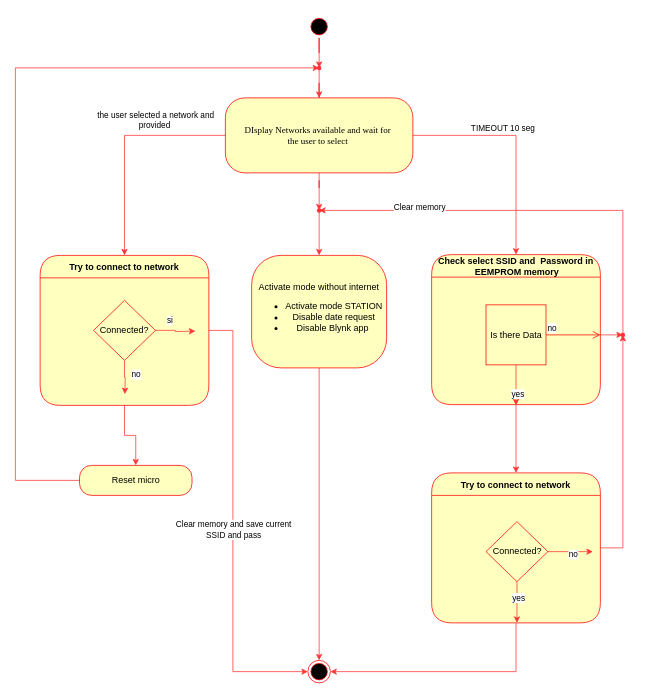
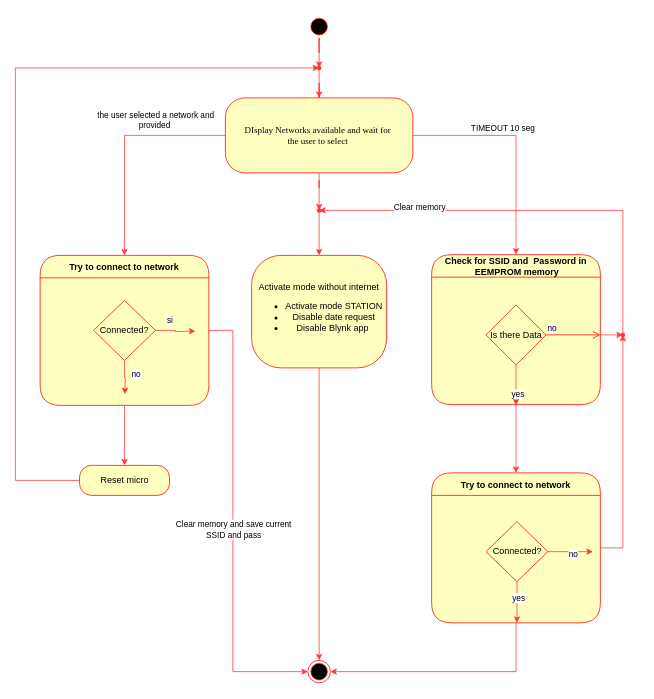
  <mxCell id="0" />
  <mxCell id="1" parent="0" />
  <mxCell id="2" style="edgeStyle=orthogonalEdgeStyle;rounded=0;orthogonalLoop=1;jettySize=auto;html=1;fontColor=#FF3333;strokeColor=#FF3333;" edge="1" parent="1" source="3" target="41"><mxGeometry relative="1" as="geometry" /></mxCell>
  <mxCell id="3" value="" style="ellipse;html=1;shape=startState;fillColor=#000000;strokeColor=#ff0000;rounded=1;shadow=0;comic=0;labelBackgroundColor=none;fontFamily=Verdana;fontSize=12;fontColor=#000000;align=center;direction=south;" parent="1" vertex="1"><mxGeometry x="410" y="20" width="30" height="30" as="geometry" /></mxCell>
  <mxCell id="4" style="edgeStyle=orthogonalEdgeStyle;rounded=0;orthogonalLoop=1;jettySize=auto;html=1;entryX=0.5;entryY=0;entryDx=0;entryDy=0;strokeColor=#FF3333;" edge="1" parent="1" source="9" target="34"><mxGeometry relative="1" as="geometry" /></mxCell>
  <mxCell id="5" value="the user selected a network and&lt;br&gt;provided&amp;nbsp;" style="edgeLabel;html=1;align=center;verticalAlign=middle;resizable=0;points=[];" vertex="1" connectable="0" parent="4"><mxGeometry x="0.185" relative="1" as="geometry"><mxPoint x="41" y="-60" as="offset" /></mxGeometry></mxCell>
  <mxCell id="6" style="edgeStyle=orthogonalEdgeStyle;rounded=0;orthogonalLoop=1;jettySize=auto;html=1;entryX=0.5;entryY=0;entryDx=0;entryDy=0;strokeColor=#FF3333;" edge="1" parent="1" source="9" target="17"><mxGeometry relative="1" as="geometry" /></mxCell>
  <mxCell id="7" value="TIMEOUT 10 seg" style="edgeLabel;html=1;align=center;verticalAlign=middle;resizable=0;points=[];" vertex="1" connectable="0" parent="6"><mxGeometry x="0.174" y="1" relative="1" as="geometry"><mxPoint x="-19" y="-47" as="offset" /></mxGeometry></mxCell>
  <mxCell id="8" style="edgeStyle=orthogonalEdgeStyle;rounded=0;orthogonalLoop=1;jettySize=auto;html=1;fontColor=#FF3333;strokeColor=#FF3333;" edge="1" parent="1" source="9" target="43"><mxGeometry relative="1" as="geometry" /></mxCell>
  <mxCell id="9" value="DIsplay Networks available and wait for&amp;nbsp;&lt;br&gt;the user to select&amp;nbsp;" style="rounded=1;whiteSpace=wrap;html=1;arcSize=26;fillColor=#ffffc0;strokeColor=#ff0000;shadow=0;comic=0;labelBackgroundColor=none;fontFamily=Verdana;fontSize=12;fontColor=#000000;align=center;" parent="1" vertex="1"><mxGeometry x="300" y="130" width="250" height="100" as="geometry" /></mxCell>
  <mxCell id="10" style="edgeStyle=orthogonalEdgeStyle;rounded=0;orthogonalLoop=1;jettySize=auto;html=1;entryX=0.5;entryY=0;entryDx=0;entryDy=0;strokeColor=#FF3333;" edge="1" parent="1" source="11" target="14"><mxGeometry relative="1" as="geometry" /></mxCell>
  <mxCell id="11" value="Activate mode without internet&lt;br&gt;&lt;ul&gt;&lt;li&gt;Activate mode STATION&lt;/li&gt;&lt;li&gt;Disable date request&lt;/li&gt;&lt;li&gt;Disable Blynk app&amp;nbsp;&lt;/li&gt;&lt;/ul&gt;" style="rounded=1;whiteSpace=wrap;html=1;arcSize=26;fontColor=#000000;fillColor=#ffffc0;strokeColor=#ff0000;" vertex="1" parent="1"><mxGeometry x="335" y="340" width="180" height="150" as="geometry" /></mxCell>
  <mxCell id="12" style="edgeStyle=orthogonalEdgeStyle;rounded=0;orthogonalLoop=1;jettySize=auto;html=1;strokeColor=#FF3333;entryX=0.407;entryY=0.521;entryDx=0;entryDy=0;entryPerimeter=0;" edge="1" parent="1" source="13" target="41"><mxGeometry relative="1" as="geometry"><mxPoint x="380" y="90" as="targetPoint" /><Array as="points"><mxPoint x="20" y="640" /><mxPoint x="20" y="90" /></Array></mxGeometry></mxCell>
- <mxCell id="13" value="Reset micro" style="rounded=1;whiteSpace=wrap;html=1;arcSize=40;fontColor=#000000;fillColor=#ffffc0;strokeColor=#ff0000;" vertex="1" parent="1"><mxGeometry x="105.5" y="620" width="150" height="40" as="geometry" /></mxCell>
+ <mxCell id="13" value="Reset micro" style="rounded=1;whiteSpace=wrap;html=1;arcSize=40;fontColor=#000000;fillColor=#ffffc0;strokeColor=#ff0000;" vertex="1" parent="1"><mxGeometry x="105.5" y="620" width="120" height="40" as="geometry" /></mxCell>
  <mxCell id="14" value="" style="ellipse;html=1;shape=endState;fillColor=#000000;strokeColor=#ff0000;" vertex="1" parent="1"><mxGeometry x="410" y="880" width="30" height="30" as="geometry" /></mxCell>
  <mxCell id="15" style="edgeStyle=orthogonalEdgeStyle;rounded=0;orthogonalLoop=1;jettySize=auto;html=1;entryX=0.5;entryY=0;entryDx=0;entryDy=0;strokeColor=#FF3333;" edge="1" parent="1" source="17" target="24"><mxGeometry relative="1" as="geometry" /></mxCell>
  <mxCell id="16" style="edgeStyle=orthogonalEdgeStyle;rounded=0;orthogonalLoop=1;jettySize=auto;html=1;fontColor=#FF3333;strokeColor=#FF3333;" edge="1" parent="1" source="17" target="46"><mxGeometry relative="1" as="geometry"><Array as="points"><mxPoint x="810" y="446" /><mxPoint x="810" y="446" /></Array></mxGeometry></mxCell>
- <mxCell id="17" value="Check select SSID and  Password in&#10; EEMPROM memory" style="swimlane;fontStyle=1;align=center;verticalAlign=middle;childLayout=stackLayout;horizontal=1;startSize=30;horizontalStack=0;resizeParent=0;resizeLast=1;container=0;fontColor=#000000;collapsible=0;rounded=1;arcSize=30;strokeColor=#ff0000;fillColor=#ffffc0;swimlaneFillColor=#ffffc0;dropTarget=0;" vertex="1" parent="1"><mxGeometry x="575" y="339" width="225" height="200" as="geometry" /></mxCell>
+ <mxCell id="17" value="Check for SSID and  Password in&#10; EEMPROM memory" style="swimlane;fontStyle=1;align=center;verticalAlign=middle;childLayout=stackLayout;horizontal=1;startSize=30;horizontalStack=0;resizeParent=0;resizeLast=1;container=0;fontColor=#000000;collapsible=0;rounded=1;arcSize=30;strokeColor=#ff0000;fillColor=#ffffc0;swimlaneFillColor=#ffffc0;dropTarget=0;" vertex="1" parent="1"><mxGeometry x="575" y="339" width="225" height="200" as="geometry" /></mxCell>
  <mxCell id="18" style="edgeStyle=orthogonalEdgeStyle;rounded=0;orthogonalLoop=1;jettySize=auto;html=1;strokeColor=#FF3333;" edge="1" parent="1" source="20"><mxGeometry relative="1" as="geometry"><mxPoint x="687.5" y="540" as="targetPoint" /></mxGeometry></mxCell>
  <mxCell id="19" value="yes" style="edgeLabel;html=1;align=center;verticalAlign=middle;resizable=0;points=[];" vertex="1" connectable="0" parent="18"><mxGeometry x="0.448" y="2" relative="1" as="geometry"><mxPoint as="offset" /></mxGeometry></mxCell>
- <mxCell id="20" value="Is there Data" style="whiteSpace=wrap;html=1;fillColor=#ffffc0;strokeColor=#ff0000;rounded=0;" vertex="1" parent="1"><mxGeometry x="647.5" y="406" width="80" height="80" as="geometry" /></mxCell>
+ <mxCell id="20" value="Is there Data" style="rhombus;whiteSpace=wrap;html=1;fillColor=#ffffc0;strokeColor=#ff0000;" vertex="1" parent="1"><mxGeometry x="647.5" y="406" width="80" height="80" as="geometry" /></mxCell>
  <mxCell id="21" value="no" style="edgeStyle=orthogonalEdgeStyle;html=1;align=left;verticalAlign=bottom;endArrow=open;endSize=8;strokeColor=#ff0000;" edge="1" source="20" parent="1"><mxGeometry x="-1" relative="1" as="geometry"><mxPoint x="800" y="446" as="targetPoint" /></mxGeometry></mxCell>
  <mxCell id="22" style="edgeStyle=orthogonalEdgeStyle;rounded=0;orthogonalLoop=1;jettySize=auto;html=1;entryX=1;entryY=0.5;entryDx=0;entryDy=0;strokeColor=#FF3333;exitX=0.5;exitY=1;exitDx=0;exitDy=0;" edge="1" parent="1" source="24" target="14"><mxGeometry relative="1" as="geometry" /></mxCell>
  <mxCell id="23" style="edgeStyle=orthogonalEdgeStyle;rounded=0;orthogonalLoop=1;jettySize=auto;html=1;fontColor=#FF3333;strokeColor=#FF3333;" edge="1" parent="1" source="24" target="46"><mxGeometry relative="1" as="geometry" /></mxCell>
  <mxCell id="24" value="Try to connect to network" style="swimlane;fontStyle=1;align=center;verticalAlign=middle;childLayout=stackLayout;horizontal=1;startSize=30;horizontalStack=0;resizeParent=0;resizeLast=1;container=0;fontColor=#000000;collapsible=0;rounded=1;arcSize=30;strokeColor=#ff0000;fillColor=#ffffc0;swimlaneFillColor=#ffffc0;dropTarget=0;" vertex="1" parent="1"><mxGeometry x="575" y="630" width="225" height="200" as="geometry" /></mxCell>
  <mxCell id="25" style="edgeStyle=orthogonalEdgeStyle;rounded=0;orthogonalLoop=1;jettySize=auto;html=1;strokeColor=#FF3333;" edge="1" parent="1" source="29"><mxGeometry relative="1" as="geometry"><mxPoint x="790" y="735" as="targetPoint" /></mxGeometry></mxCell>
  <mxCell id="26" value="no" style="edgeLabel;html=1;align=center;verticalAlign=middle;resizable=0;points=[];" vertex="1" connectable="0" parent="25"><mxGeometry x="0.108" y="-3" relative="1" as="geometry"><mxPoint as="offset" /></mxGeometry></mxCell>
  <mxCell id="27" style="edgeStyle=orthogonalEdgeStyle;rounded=0;orthogonalLoop=1;jettySize=auto;html=1;strokeColor=#FF3333;" edge="1" parent="1" source="29"><mxGeometry relative="1" as="geometry"><mxPoint x="688.75" y="830" as="targetPoint" /></mxGeometry></mxCell>
  <mxCell id="28" value="yes" style="edgeLabel;html=1;align=center;verticalAlign=middle;resizable=0;points=[];" vertex="1" connectable="0" parent="27"><mxGeometry x="-0.215" y="2" relative="1" as="geometry"><mxPoint as="offset" /></mxGeometry></mxCell>
  <mxCell id="29" value="Connected?" style="rhombus;whiteSpace=wrap;html=1;fillColor=#ffffc0;strokeColor=#ff0000;" vertex="1" parent="1"><mxGeometry x="647.5" y="695" width="82.5" height="80" as="geometry" /></mxCell>
  <mxCell id="30" style="edgeStyle=orthogonalEdgeStyle;rounded=0;orthogonalLoop=1;jettySize=auto;html=1;entryX=0;entryY=0.5;entryDx=0;entryDy=0;strokeColor=#FF3333;" edge="1" parent="1" source="34" target="14"><mxGeometry relative="1" as="geometry"><Array as="points"><mxPoint x="310" y="440" /><mxPoint x="310" y="895" /></Array></mxGeometry></mxCell>
  <mxCell id="31" value="Clear memory and save current&lt;br&gt;SSID and pass" style="edgeLabel;html=1;align=center;verticalAlign=middle;resizable=0;points=[];fontColor=#000000;" vertex="1" connectable="0" parent="30"><mxGeometry x="-0.148" y="3" relative="1" as="geometry"><mxPoint x="-3" y="47" as="offset" /></mxGeometry></mxCell>
  <mxCell id="32" style="edgeStyle=orthogonalEdgeStyle;rounded=0;orthogonalLoop=1;jettySize=auto;html=1;exitX=1;exitY=0.5;exitDx=0;exitDy=0;strokeColor=#FF3333;" edge="1" parent="1" source="34"><mxGeometry relative="1" as="geometry"><mxPoint x="260" y="440.118" as="targetPoint" /></mxGeometry></mxCell>
  <mxCell id="33" style="edgeStyle=orthogonalEdgeStyle;rounded=0;orthogonalLoop=1;jettySize=auto;html=1;entryX=0.5;entryY=0;entryDx=0;entryDy=0;strokeColor=#FF3333;" edge="1" parent="1" source="34" target="13"><mxGeometry relative="1" as="geometry" /></mxCell>
  <mxCell id="34" value="Try to connect to network" style="swimlane;fontStyle=1;align=center;verticalAlign=middle;childLayout=stackLayout;horizontal=1;startSize=30;horizontalStack=0;resizeParent=0;resizeLast=1;container=0;fontColor=#000000;collapsible=0;rounded=1;arcSize=30;strokeColor=#ff0000;fillColor=#ffffc0;swimlaneFillColor=#ffffc0;dropTarget=0;" vertex="1" parent="1"><mxGeometry x="53" y="340" width="225" height="200" as="geometry" /></mxCell>
  <mxCell id="35" style="edgeStyle=orthogonalEdgeStyle;rounded=0;orthogonalLoop=1;jettySize=auto;html=1;exitX=1;exitY=0.5;exitDx=0;exitDy=0;fontColor=#FF3333;strokeColor=#FF3333;" edge="1" parent="1" source="39"><mxGeometry relative="1" as="geometry"><mxPoint x="260" y="441" as="targetPoint" /></mxGeometry></mxCell>
  <mxCell id="36" value="si" style="edgeLabel;html=1;align=center;verticalAlign=middle;resizable=0;points=[];fontColor=#000000;" vertex="1" connectable="0" parent="35"><mxGeometry x="-0.217" y="-1" relative="1" as="geometry"><mxPoint x="-2" y="-15" as="offset" /></mxGeometry></mxCell>
  <mxCell id="37" style="edgeStyle=orthogonalEdgeStyle;rounded=0;orthogonalLoop=1;jettySize=auto;html=1;exitX=0.5;exitY=1;exitDx=0;exitDy=0;fontColor=#FF3333;strokeColor=#FF3333;" edge="1" parent="1" source="39"><mxGeometry relative="1" as="geometry"><mxPoint x="166" y="525" as="targetPoint" /></mxGeometry></mxCell>
  <mxCell id="38" value="no" style="edgeLabel;html=1;align=center;verticalAlign=middle;resizable=0;points=[];fontColor=#000000;" vertex="1" connectable="0" parent="37"><mxGeometry x="-0.209" y="2" relative="1" as="geometry"><mxPoint x="13" as="offset" /></mxGeometry></mxCell>
  <mxCell id="39" value="Connected?" style="rhombus;whiteSpace=wrap;html=1;fillColor=#ffffc0;strokeColor=#ff0000;" vertex="1" parent="1"><mxGeometry x="124.25" y="400" width="82.5" height="80" as="geometry" /></mxCell>
  <mxCell id="40" style="edgeStyle=orthogonalEdgeStyle;rounded=0;orthogonalLoop=1;jettySize=auto;html=1;entryX=0.5;entryY=0;entryDx=0;entryDy=0;fontColor=#FF3333;strokeColor=#FF3333;" edge="1" parent="1" source="41" target="9"><mxGeometry relative="1" as="geometry" /></mxCell>
  <mxCell id="41" value="" style="shape=waypoint;sketch=0;size=6;pointerEvents=1;points=[];fillColor=none;resizable=0;rotatable=0;perimeter=centerPerimeter;snapToPoint=1;fontColor=#FF3333;strokeColor=#FF3333;" vertex="1" parent="1"><mxGeometry x="405" y="70" width="40" height="40" as="geometry" /></mxCell>
  <mxCell id="42" style="edgeStyle=orthogonalEdgeStyle;rounded=0;orthogonalLoop=1;jettySize=auto;html=1;entryX=0.5;entryY=0;entryDx=0;entryDy=0;fontColor=#FF3333;strokeColor=#FF3333;" edge="1" parent="1" source="43" target="11"><mxGeometry relative="1" as="geometry" /></mxCell>
  <mxCell id="43" value="" style="shape=waypoint;sketch=0;size=6;pointerEvents=1;points=[];fillColor=none;resizable=0;rotatable=0;perimeter=centerPerimeter;snapToPoint=1;fontColor=#FF3333;strokeColor=#FF3333;" vertex="1" parent="1"><mxGeometry x="405" y="260" width="40" height="40" as="geometry" /></mxCell>
  <mxCell id="44" style="edgeStyle=orthogonalEdgeStyle;rounded=0;orthogonalLoop=1;jettySize=auto;html=1;fontColor=#FF3333;strokeColor=#FF3333;entryX=0.6;entryY=0.575;entryDx=0;entryDy=0;entryPerimeter=0;" edge="1" parent="1" source="46" target="43"><mxGeometry relative="1" as="geometry"><mxPoint x="820" y="280" as="targetPoint" /><Array as="points"><mxPoint x="830" y="280" /></Array></mxGeometry></mxCell>
  <mxCell id="45" value="Clear memory" style="edgeLabel;html=1;align=center;verticalAlign=middle;resizable=0;points=[];fontColor=#000000;" vertex="1" connectable="0" parent="44"><mxGeometry x="0.534" relative="1" as="geometry"><mxPoint y="-5" as="offset" /></mxGeometry></mxCell>
  <mxCell id="46" value="" style="shape=waypoint;sketch=0;size=6;pointerEvents=1;points=[];fillColor=none;resizable=0;rotatable=0;perimeter=centerPerimeter;snapToPoint=1;fontColor=#FF3333;strokeColor=#FF3333;" vertex="1" parent="1"><mxGeometry x="810" y="426" width="40" height="40" as="geometry" /></mxCell>
